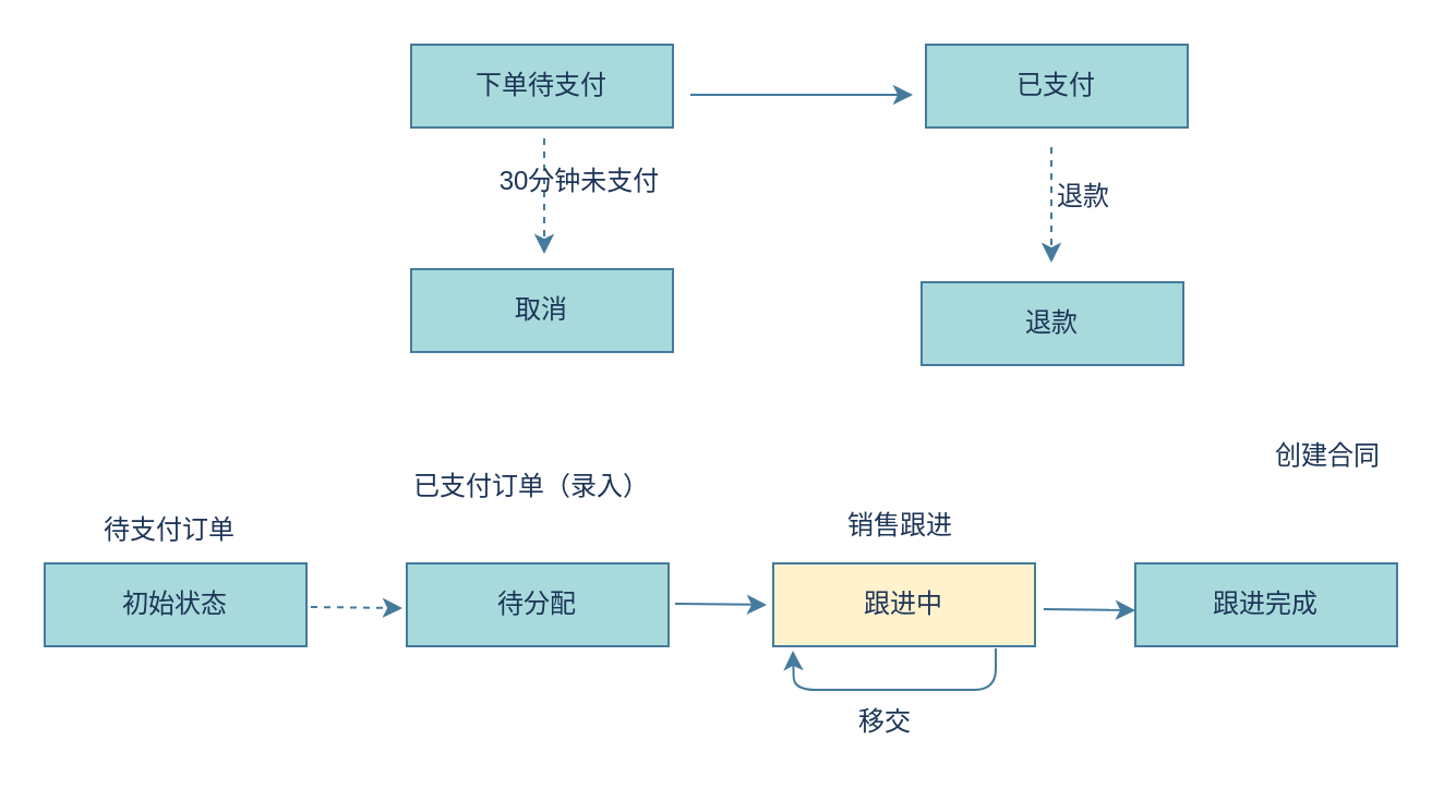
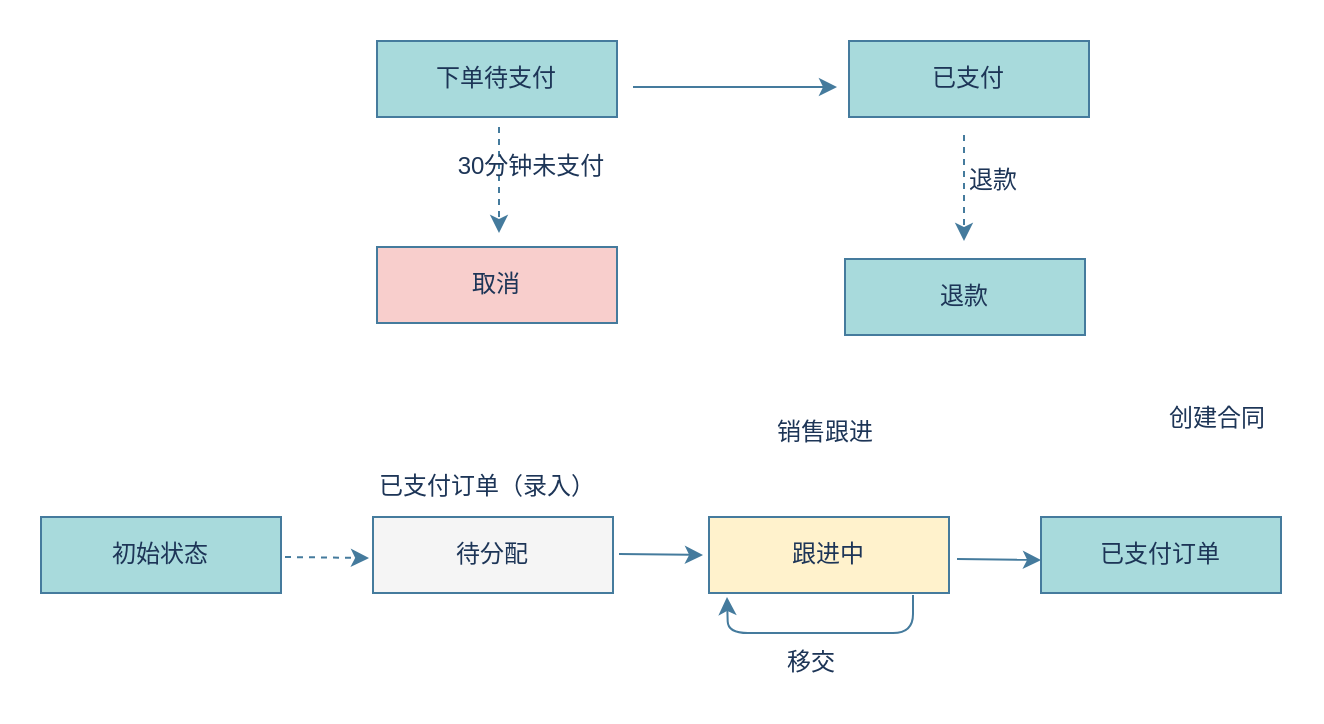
  <mxCell id="0" />
  <mxCell id="1" parent="0" />
  <mxCell id="2" value="下单待支付" style="rounded=0;whiteSpace=wrap;html=1;fillColor=#A8DADC;strokeColor=#457B9D;fontColor=#1D3557;" parent="1" vertex="1"><mxGeometry x="188" y="20" width="120" height="38" as="geometry" /></mxCell>
  <mxCell id="3" value="已支付" style="rounded=0;whiteSpace=wrap;html=1;fillColor=#A8DADC;strokeColor=#457B9D;fontColor=#1D3557;" parent="1" vertex="1"><mxGeometry x="424" y="20" width="120" height="38" as="geometry" /></mxCell>
- <mxCell id="4" value="取消" style="rounded=0;whiteSpace=wrap;html=1;fillColor=#A8DADC;strokeColor=#457B9D;fontColor=#1D3557;" parent="1" vertex="1"><mxGeometry x="188" y="123" width="120" height="38" as="geometry" /></mxCell>
+ <mxCell id="4" value="取消" style="rounded=0;whiteSpace=wrap;html=1;fillColor=#f8cecc;strokeColor=#457B9D;fontColor=#1D3557;" parent="1" vertex="1"><mxGeometry x="188" y="123" width="120" height="38" as="geometry" /></mxCell>
  <mxCell id="5" value="退款" style="rounded=0;whiteSpace=wrap;html=1;fillColor=#A8DADC;strokeColor=#457B9D;fontColor=#1D3557;" parent="1" vertex="1"><mxGeometry x="422" y="129" width="120" height="38" as="geometry" /></mxCell>
  <mxCell id="6" value="" style="endArrow=classic;html=1;strokeColor=#457B9D;fontColor=#1D3557;labelBackgroundColor=#F1FAEE;" parent="1" edge="1"><mxGeometry width="50" height="50" relative="1" as="geometry"><mxPoint x="316" y="43" as="sourcePoint" /><mxPoint x="418" y="43" as="targetPoint" /></mxGeometry></mxCell>
  <mxCell id="7" value="" style="endArrow=classic;html=1;strokeColor=#457B9D;fontColor=#1D3557;labelBackgroundColor=#F1FAEE;dashed=1;" parent="1" edge="1"><mxGeometry width="50" height="50" relative="1" as="geometry"><mxPoint x="249" y="63" as="sourcePoint" /><mxPoint x="249" y="116" as="targetPoint" /></mxGeometry></mxCell>
  <mxCell id="8" value="" style="endArrow=classic;html=1;strokeColor=#457B9D;fontColor=#1D3557;labelBackgroundColor=#F1FAEE;dashed=1;" parent="1" edge="1"><mxGeometry width="50" height="50" relative="1" as="geometry"><mxPoint x="481.5" y="67" as="sourcePoint" /><mxPoint x="481.5" y="120" as="targetPoint" /></mxGeometry></mxCell>
  <mxCell id="9" value="30分钟未支付" style="text;html=1;align=center;verticalAlign=middle;resizable=0;points=[];autosize=1;fontColor=#1D3557;" parent="1" vertex="1"><mxGeometry x="223" y="74" width="83" height="18" as="geometry" /></mxCell>
  <mxCell id="10" value="退款" style="text;html=1;align=center;verticalAlign=middle;resizable=0;points=[];autosize=1;fontColor=#1D3557;" parent="1" vertex="1"><mxGeometry x="479" y="81" width="34" height="18" as="geometry" /></mxCell>
- <mxCell id="11" value="待分配" style="rounded=0;whiteSpace=wrap;html=1;fillColor=#A8DADC;strokeColor=#457B9D;fontColor=#1D3557;" parent="1" vertex="1"><mxGeometry x="186" y="258" width="120" height="38" as="geometry" /></mxCell>
+ <mxCell id="11" value="待分配" style="rounded=0;whiteSpace=wrap;html=1;fillColor=#f5f5f5;strokeColor=#457B9D;fontColor=#1D3557;" parent="1" vertex="1"><mxGeometry x="186" y="258" width="120" height="38" as="geometry" /></mxCell>
  <mxCell id="12" style="edgeStyle=orthogonalEdgeStyle;curved=0;rounded=1;sketch=0;orthogonalLoop=1;jettySize=auto;html=1;strokeColor=#457B9D;fillColor=#A8DADC;fontColor=#1D3557;exitX=0.85;exitY=1.026;exitDx=0;exitDy=0;exitPerimeter=0;" parent="1" source="13" edge="1"><mxGeometry relative="1" as="geometry"><mxPoint x="363" y="298" as="targetPoint" /></mxGeometry></mxCell>
  <mxCell id="13" value="跟进中" style="rounded=0;whiteSpace=wrap;html=1;fillColor=#fff2cc;strokeColor=#457B9D;fontColor=#1D3557;" parent="1" vertex="1"><mxGeometry x="354" y="258" width="120" height="38" as="geometry" /></mxCell>
- <mxCell id="14" value="跟进完成" style="rounded=0;whiteSpace=wrap;html=1;fillColor=#A8DADC;strokeColor=#457B9D;fontColor=#1D3557;" parent="1" vertex="1"><mxGeometry x="520" y="258" width="120" height="38" as="geometry" /></mxCell>
+ <mxCell id="14" value="已支付订单" style="rounded=0;whiteSpace=wrap;html=1;fillColor=#A8DADC;strokeColor=#457B9D;fontColor=#1D3557;" parent="1" vertex="1"><mxGeometry x="520" y="258" width="120" height="38" as="geometry" /></mxCell>
  <mxCell id="15" value="移交" style="text;html=1;align=center;verticalAlign=middle;resizable=0;points=[];autosize=1;fontColor=#1D3557;" parent="1" vertex="1"><mxGeometry x="388" y="322" width="34" height="18" as="geometry" /></mxCell>
  <mxCell id="16" value="" style="endArrow=classic;html=1;strokeColor=#457B9D;fontColor=#1D3557;labelBackgroundColor=#F1FAEE;" parent="1" edge="1"><mxGeometry width="50" height="50" relative="1" as="geometry"><mxPoint x="309" y="276.5" as="sourcePoint" /><mxPoint x="351" y="277" as="targetPoint" /></mxGeometry></mxCell>
  <mxCell id="17" value="" style="endArrow=classic;html=1;strokeColor=#457B9D;fontColor=#1D3557;labelBackgroundColor=#F1FAEE;" parent="1" edge="1"><mxGeometry width="50" height="50" relative="1" as="geometry"><mxPoint x="478" y="279" as="sourcePoint" /><mxPoint x="520" y="279.5" as="targetPoint" /></mxGeometry></mxCell>
- <mxCell id="18" value="已支付订单（录入）" style="text;html=1;align=center;verticalAlign=middle;resizable=0;points=[];autosize=1;fontColor=#1D3557;" parent="1" vertex="1"><mxGeometry x="184" y="214" width="118" height="18" as="geometry" /></mxCell>
+ <mxCell id="18" value="已支付订单（录入）" style="text;html=1;align=center;verticalAlign=middle;resizable=0;points=[];autosize=1;fontColor=#1D3557;" parent="1" vertex="1"><mxGeometry x="184" y="234" width="118" height="18" as="geometry" /></mxCell>
  <mxCell id="19" value="初始状态" style="rounded=0;whiteSpace=wrap;html=1;fillColor=#A8DADC;strokeColor=#457B9D;fontColor=#1D3557;" parent="1" vertex="1"><mxGeometry x="20" y="258" width="120" height="38" as="geometry" /></mxCell>
- <mxCell id="20" value="待支付订单" style="text;html=1;align=center;verticalAlign=middle;resizable=0;points=[];autosize=1;fontColor=#1D3557;" parent="1" vertex="1"><mxGeometry x="42" y="234" width="70" height="18" as="geometry" /></mxCell>
  <mxCell id="21" value="" style="endArrow=classic;html=1;strokeColor=#457B9D;fontColor=#1D3557;labelBackgroundColor=#F1FAEE;dashed=1;" parent="1" edge="1"><mxGeometry width="50" height="50" relative="1" as="geometry"><mxPoint x="142" y="278" as="sourcePoint" /><mxPoint x="184" y="278.5" as="targetPoint" /></mxGeometry></mxCell>
- <mxCell id="22" value="销售跟进" style="text;html=1;align=center;verticalAlign=middle;resizable=0;points=[];autosize=1;fontColor=#1D3557;" parent="1" vertex="1"><mxGeometry x="383" y="232" width="58" height="18" as="geometry" /></mxCell>
+ <mxCell id="22" value="销售跟进" style="text;html=1;align=center;verticalAlign=middle;resizable=0;points=[];autosize=1;fontColor=#1D3557;" parent="1" vertex="1"><mxGeometry x="383" y="207" width="58" height="18" as="geometry" /></mxCell>
  <mxCell id="23" value="创建合同" style="text;html=1;align=center;verticalAlign=middle;resizable=0;points=[];autosize=1;fontColor=#1D3557;" parent="1" vertex="1"><mxGeometry x="579" y="200" width="58" height="18" as="geometry" /></mxCell>
